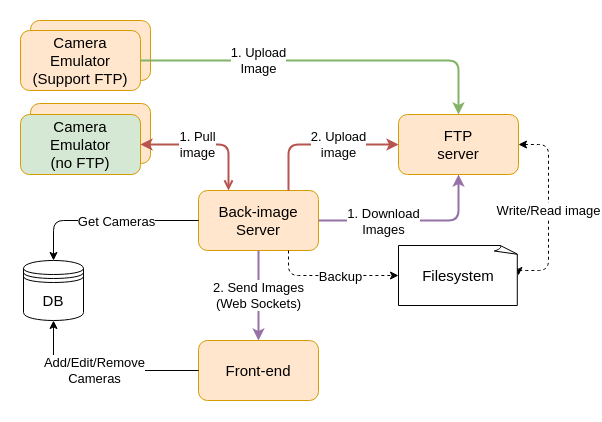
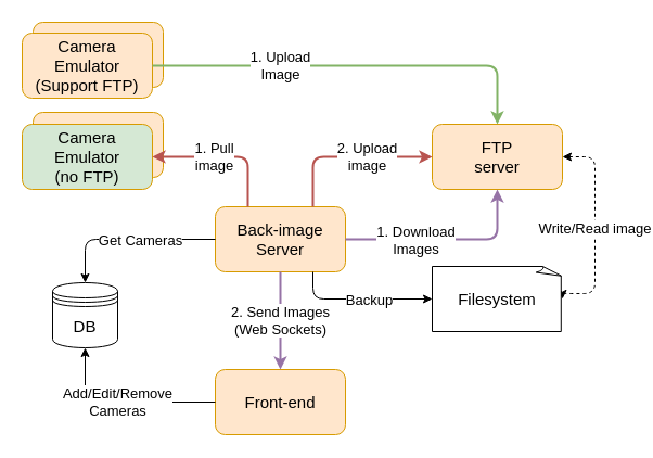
  <mxCell id="0" />
  <mxCell id="1" parent="0" />
  <mxCell id="2" value="" style="rounded=1;whiteSpace=wrap;html=1;strokeColor=#d79b00;fillColor=#ffe6cc;gradientDirection=east;" vertex="1" parent="1"><mxGeometry x="30" y="103" width="120" height="60" as="geometry" /></mxCell>
  <mxCell id="3" value="Camera&lt;br&gt;Emulator&lt;br&gt;(Support FTP)" style="rounded=1;whiteSpace=wrap;html=1;strokeColor=#d79b00;fillColor=#ffe6cc;gradientDirection=east;" vertex="1" parent="1"><mxGeometry x="30" y="20" width="120" height="60" as="geometry" /></mxCell>
  <mxCell id="4" value="Camera&lt;br style=&quot;font-size: 15px;&quot;&gt;Emulator&lt;br style=&quot;font-size: 15px;&quot;&gt;(Support FTP)" style="rounded=1;whiteSpace=wrap;html=1;strokeColor=#d79b00;fillColor=#ffe6cc;gradientDirection=east;fontSize=15;" vertex="1" parent="1"><mxGeometry x="20" y="30" width="120" height="60" as="geometry" /></mxCell>
  <mxCell id="5" value="Back-image&lt;br style=&quot;font-size: 15px;&quot;&gt;Server" style="rounded=1;whiteSpace=wrap;html=1;strokeColor=#d79b00;fillColor=#ffe6cc;gradientDirection=east;fontSize=15;" vertex="1" parent="1"><mxGeometry x="198" y="190" width="120" height="60" as="geometry" /></mxCell>
  <mxCell id="6" value="Front-end" style="rounded=1;whiteSpace=wrap;html=1;strokeColor=#d79b00;fillColor=#ffe6cc;gradientDirection=east;fontSize=15;" vertex="1" parent="1"><mxGeometry x="198" y="340" width="120" height="60" as="geometry" /></mxCell>
  <mxCell id="7" value="FTP&lt;br style=&quot;font-size: 15px;&quot;&gt;server" style="rounded=1;whiteSpace=wrap;html=1;fillColor=#ffe6cc;strokeColor=#d79b00;gradientDirection=east;fontSize=15;" vertex="1" parent="1"><mxGeometry x="398" y="114" width="120" height="60" as="geometry" /></mxCell>
  <mxCell id="8" value="&lt;font style=&quot;font-size: 13px&quot;&gt;1. Upload &lt;br&gt;Image&lt;/font&gt;" style="endArrow=classic;html=1;entryX=0.5;entryY=0;entryDx=0;entryDy=0;exitX=1;exitY=0.5;exitDx=0;exitDy=0;edgeStyle=orthogonalEdgeStyle;fillColor=#d5e8d4;strokeColor=#82b366;strokeWidth=2;fontSize=11;" edge="1" parent="1" source="4" target="7"><mxGeometry x="-0.366" width="50" height="50" relative="1" as="geometry"><mxPoint x="63" y="280" as="sourcePoint" /><mxPoint x="113" y="230" as="targetPoint" /><mxPoint as="offset" /></mxGeometry></mxCell>
  <mxCell id="9" value="Camera&lt;br style=&quot;font-size: 15px;&quot;&gt;Emulator&lt;br style=&quot;font-size: 15px;&quot;&gt;(no FTP)" style="rounded=1;whiteSpace=wrap;html=1;strokeColor=#d79b00;fillColor=#d5e8d4;gradientDirection=east;fontSize=15;" vertex="1" parent="1"><mxGeometry x="20" y="114" width="120" height="60" as="geometry" /></mxCell>
- <mxCell id="10" value="" style="endArrow=open;html=1;entryX=0.25;entryY=0;entryDx=0;entryDy=0;edgeStyle=orthogonalEdgeStyle;exitX=1;exitY=0.5;exitDx=0;exitDy=0;endFill=0;startArrow=classic;startFill=1;fillColor=#f8cecc;strokeColor=#b85450;strokeWidth=2;" edge="1" parent="1" source="9" target="5"><mxGeometry width="50" height="50" relative="1" as="geometry"><mxPoint x="152" y="80" as="sourcePoint" /><mxPoint x="321" y="144" as="targetPoint" /></mxGeometry></mxCell>
+ <mxCell id="10" value="" style="endArrow=none;html=1;entryX=0.25;entryY=0;entryDx=0;entryDy=0;edgeStyle=orthogonalEdgeStyle;exitX=1;exitY=0.5;exitDx=0;exitDy=0;endFill=0;startArrow=classic;startFill=1;fillColor=#f8cecc;strokeColor=#b85450;strokeWidth=2;" edge="1" parent="1" source="9" target="5"><mxGeometry width="50" height="50" relative="1" as="geometry"><mxPoint x="152" y="80" as="sourcePoint" /><mxPoint x="321" y="144" as="targetPoint" /></mxGeometry></mxCell>
  <mxCell id="11" value="&lt;font style=&quot;font-size: 13px&quot;&gt;1. Pull&lt;br&gt;image&lt;/font&gt;" style="text;html=1;resizable=0;points=[];align=center;verticalAlign=middle;labelBackgroundColor=#ffffff;" vertex="1" connectable="0" parent="10"><mxGeometry x="-0.078" y="1" relative="1" as="geometry"><mxPoint x="-5.5" y="0.5" as="offset" /></mxGeometry></mxCell>
  <mxCell id="12" value="&lt;font style=&quot;font-size: 13px&quot;&gt;2. Send&amp;nbsp;Images&lt;br&gt;(Web Sockets)&lt;/font&gt;" style="endArrow=classic;html=1;exitX=0.5;exitY=1;exitDx=0;exitDy=0;entryX=0.5;entryY=0;entryDx=0;entryDy=0;strokeWidth=2;fillColor=#e1d5e7;strokeColor=#9673a6;" edge="1" parent="1" source="5" target="6"><mxGeometry width="50" height="50" relative="1" as="geometry"><mxPoint x="397" y="280" as="sourcePoint" /><mxPoint x="447" y="230" as="targetPoint" /></mxGeometry></mxCell>
  <mxCell id="13" value="&lt;font style=&quot;font-size: 13px&quot;&gt;Add/Edit/Remove&lt;br&gt;Cameras&lt;/font&gt;" style="endArrow=classic;html=1;exitX=0;exitY=0.5;exitDx=0;exitDy=0;entryX=0.5;entryY=1;entryDx=0;entryDy=0;edgeStyle=orthogonalEdgeStyle;" edge="1" parent="1" source="6" target="20"><mxGeometry x="0.063" width="50" height="50" relative="1" as="geometry"><mxPoint x="648" y="334" as="sourcePoint" /><mxPoint x="78.333" y="320.167" as="targetPoint" /><mxPoint as="offset" /></mxGeometry></mxCell>
  <mxCell id="14" value="&lt;font style=&quot;font-size: 13px&quot;&gt;Write/Read image&lt;/font&gt;" style="endArrow=classic;html=1;exitX=1;exitY=0.5;exitDx=0;exitDy=0;entryX=1;entryY=0.5;entryDx=0;entryDy=0;edgeStyle=orthogonalEdgeStyle;startArrow=classic;startFill=1;entryPerimeter=0;dashed=1;" edge="1" parent="1" source="7" target="21"><mxGeometry width="50" height="50" relative="1" as="geometry"><mxPoint x="38" y="540" as="sourcePoint" /><mxPoint x="458.333" y="240.167" as="targetPoint" /><Array as="points"><mxPoint x="548" y="144" /><mxPoint x="548" y="270" /></Array></mxGeometry></mxCell>
  <mxCell id="15" value="&lt;font style=&quot;font-size: 13px&quot;&gt;2. Upload &lt;br&gt;image&lt;/font&gt;" style="endArrow=none;html=1;entryX=0.75;entryY=0;entryDx=0;entryDy=0;exitX=0;exitY=0.5;exitDx=0;exitDy=0;edgeStyle=orthogonalEdgeStyle;startArrow=classic;startFill=1;endFill=0;fillColor=#f8cecc;strokeColor=#b85450;strokeWidth=2;" edge="1" parent="1" source="7" target="5"><mxGeometry x="-0.226" width="50" height="50" relative="1" as="geometry"><mxPoint x="38" y="540" as="sourcePoint" /><mxPoint x="88" y="490" as="targetPoint" /><mxPoint as="offset" /></mxGeometry></mxCell>
  <mxCell id="16" value="" style="endArrow=classic;html=1;entryX=0.5;entryY=0;entryDx=0;entryDy=0;startArrow=none;startFill=0;endFill=1;edgeStyle=orthogonalEdgeStyle;" edge="1" parent="1" source="5" target="20"><mxGeometry width="50" height="50" relative="1" as="geometry"><mxPoint x="38" y="540" as="sourcePoint" /><mxPoint x="78.333" y="260.167" as="targetPoint" /></mxGeometry></mxCell>
  <mxCell id="17" value="&lt;font style=&quot;font-size: 13px&quot;&gt;Get Cameras&lt;/font&gt;" style="text;html=1;resizable=0;points=[];align=center;verticalAlign=middle;labelBackgroundColor=#ffffff;" vertex="1" connectable="0" parent="16"><mxGeometry x="0.071" y="-16" relative="1" as="geometry"><mxPoint x="16" y="16" as="offset" /></mxGeometry></mxCell>
- <mxCell id="18" value="" style="endArrow=classic;html=1;entryX=0;entryY=0.5;entryDx=0;entryDy=0;exitX=0.75;exitY=1;exitDx=0;exitDy=0;edgeStyle=orthogonalEdgeStyle;entryPerimeter=0;dashed=1;" edge="1" parent="1" source="5" target="21"><mxGeometry width="50" height="50" relative="1" as="geometry"><mxPoint x="38" y="540" as="sourcePoint" /><mxPoint x="398.333" y="270.167" as="targetPoint" /></mxGeometry></mxCell>
+ <mxCell id="18" value="" style="endArrow=classic;html=1;entryX=0;entryY=0.5;entryDx=0;entryDy=0;exitX=0.75;exitY=1;exitDx=0;exitDy=0;edgeStyle=orthogonalEdgeStyle;entryPerimeter=0;" edge="1" parent="1" source="5" target="21"><mxGeometry width="50" height="50" relative="1" as="geometry"><mxPoint x="38" y="540" as="sourcePoint" /><mxPoint x="398.333" y="270.167" as="targetPoint" /></mxGeometry></mxCell>
  <mxCell id="19" value="&lt;font style=&quot;font-size: 13px&quot;&gt;Backup&lt;/font&gt;" style="text;html=1;resizable=0;points=[];align=center;verticalAlign=middle;labelBackgroundColor=#ffffff;" vertex="1" connectable="0" parent="18"><mxGeometry x="0.585" y="1" relative="1" as="geometry"><mxPoint x="-31" y="1" as="offset" /></mxGeometry></mxCell>
- <mxCell id="20" value="DB" style="shape=datastore;whiteSpace=wrap;html=1;fontSize=15;" vertex="1" parent="1"><mxGeometry x="23" y="260" width="60" height="60" as="geometry" /></mxCell>
+ <mxCell id="20" value="DB" style="shape=datastore;whiteSpace=wrap;html=1;fontSize=15;" vertex="1" parent="1"><mxGeometry x="48" y="260" width="60" height="60" as="geometry" /></mxCell>
  <mxCell id="21" value="Filesystem" style="whiteSpace=wrap;html=1;shape=mxgraph.basic.document;fontSize=15;" vertex="1" parent="1"><mxGeometry x="398" y="245" width="120" height="60" as="geometry" /></mxCell>
  <mxCell id="22" value="" style="endArrow=classic;html=1;strokeWidth=2;entryX=0.5;entryY=1;entryDx=0;entryDy=0;exitX=1;exitY=0.5;exitDx=0;exitDy=0;fillColor=#e1d5e7;strokeColor=#9673a6;edgeStyle=orthogonalEdgeStyle;" edge="1" parent="1" source="5" target="7"><mxGeometry width="50" height="50" relative="1" as="geometry"><mxPoint x="38" y="470" as="sourcePoint" /><mxPoint x="88" y="420" as="targetPoint" /></mxGeometry></mxCell>
  <mxCell id="23" value="&lt;font style=&quot;font-size: 13px&quot;&gt;1. Download&lt;br&gt;Images&lt;/font&gt;" style="text;html=1;resizable=0;points=[];align=center;verticalAlign=middle;labelBackgroundColor=#ffffff;" vertex="1" connectable="0" parent="22"><mxGeometry x="-0.395" relative="1" as="geometry"><mxPoint x="8.5" as="offset" /></mxGeometry></mxCell>
